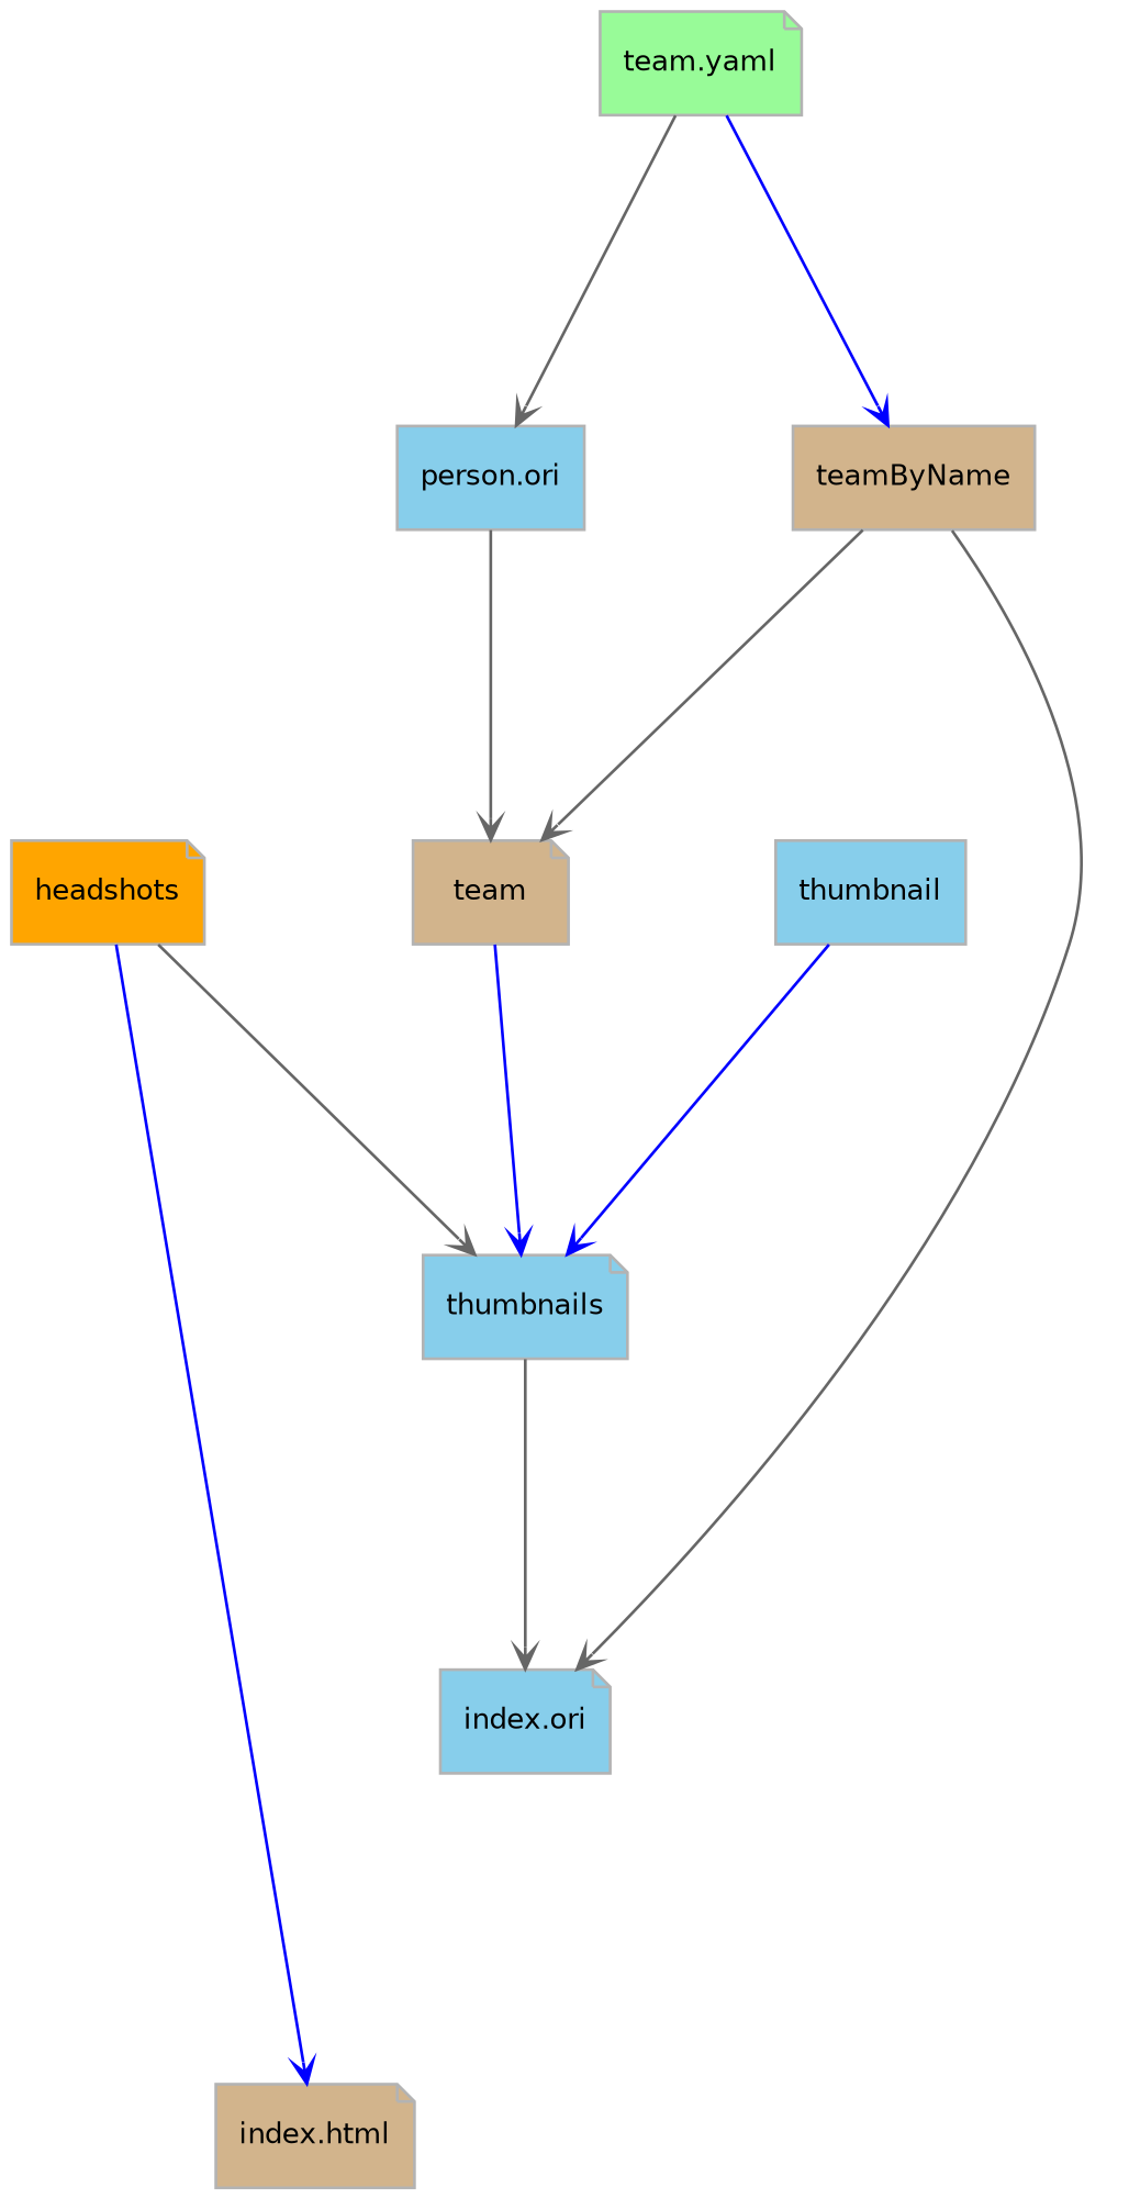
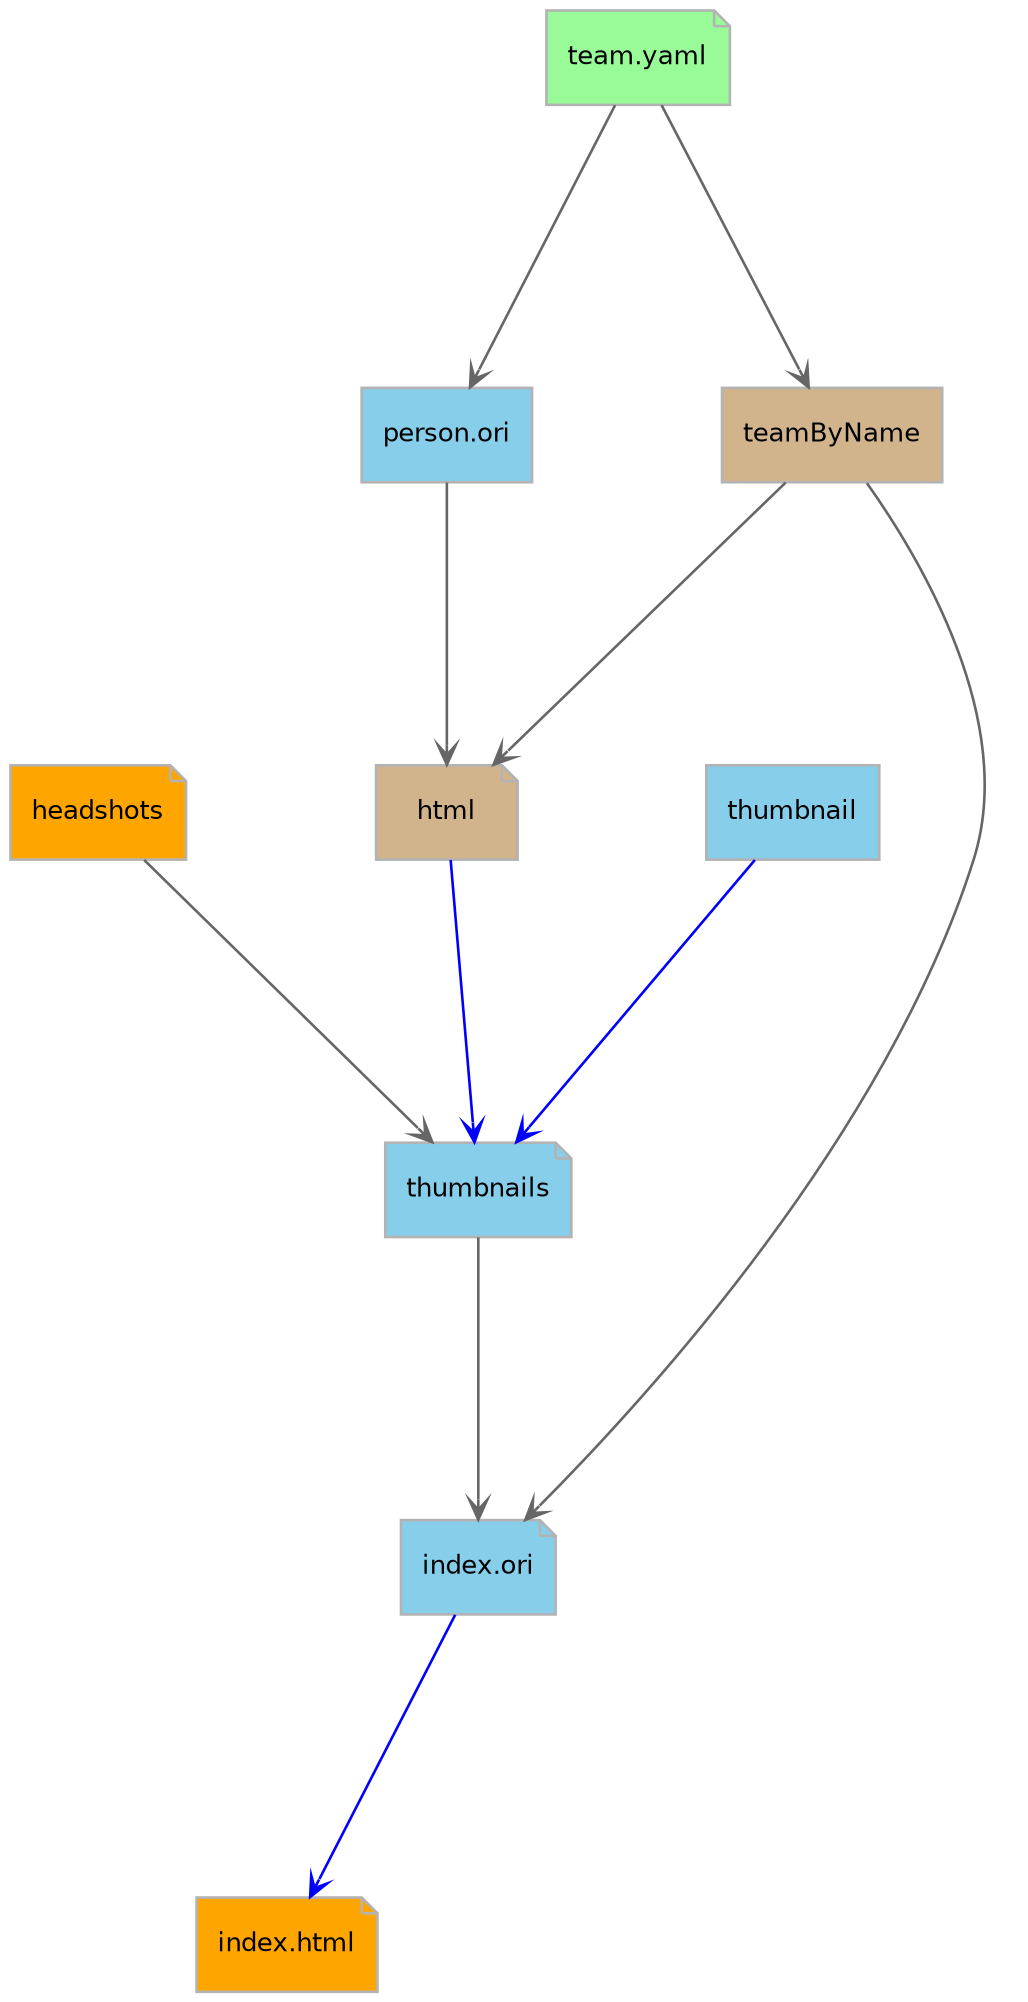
  digraph {
    nodesep=1
    rankdir=TB
    ranksep=1.5
    node [color=gray70 fillcolor=skyblue fontname=Helvetica fontsize=10 nojustify=true shape=note style=filled]
    edge [arrowhead=vee arrowsize=0.75 color=gray40 fontname=Helvetica fontsize=10 labeldistance=5]
    thumbnails
    headshots [fillcolor=orange]
    "person.ori" [shape=box]
-   team [fillcolor=tan]
+   team [fillcolor=tan label=html]
    "index.ori"
-   "index.html" [fillcolor=tan]
+   "index.html" [fillcolor=orange]
    "team.yaml" [fillcolor=palegreen]
    teamByName [fillcolor=tan shape=box]
    thumbnail [shape=box]
    thumbnails -> "index.ori"
    headshots -> thumbnails
    "person.ori" -> team
    team -> thumbnails [color=blue]
-   headshots -> "index.html" [color=blue]
+   "index.ori" -> "index.html" [color=blue]
    "team.yaml" -> "person.ori"
-   "team.yaml" -> teamByName [color=blue]
+   "team.yaml" -> teamByName
    teamByName -> team
    teamByName -> "index.ori"
    thumbnail -> thumbnails [color=blue]
  }
